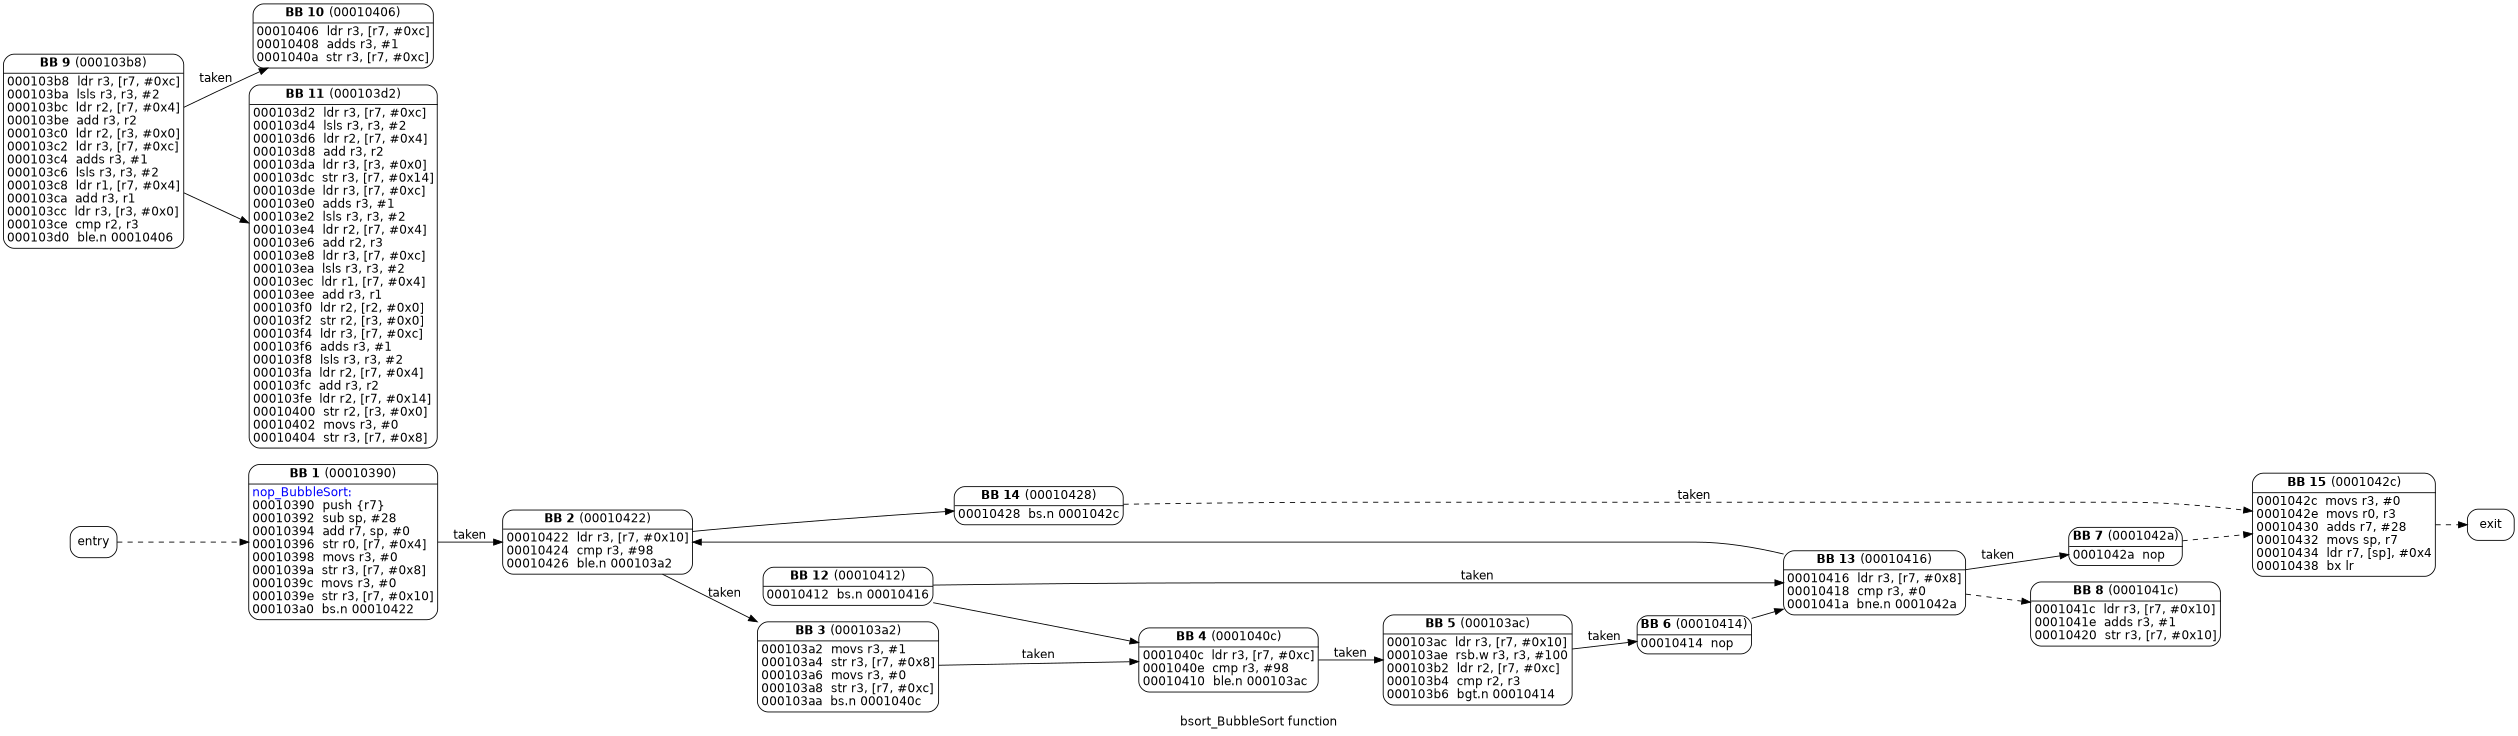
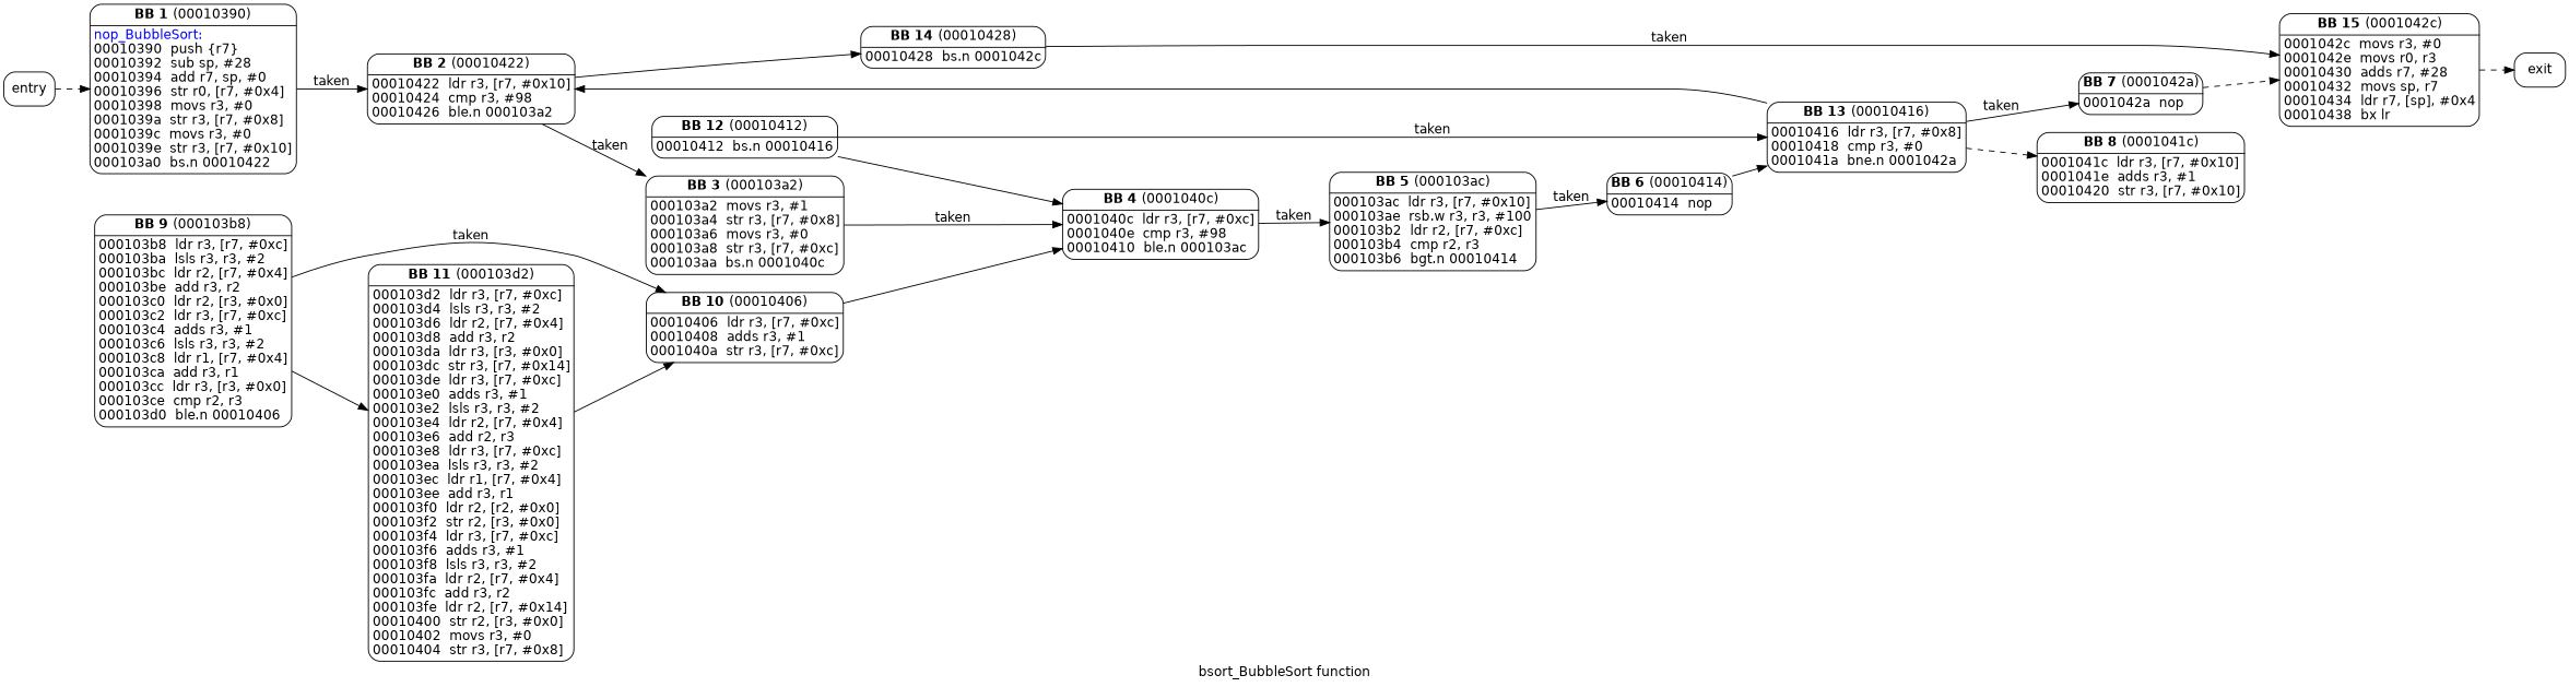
  digraph {
    fontname="DejaVu Sans"
    label=<bsort_BubbleSort function>
    rankdir=LR
    node [fontname="DejaVu Sans" shape=Mrecord margin=0]
    edge [fontname="DejaVu Sans"]
    n1 [label=<entry> margin=""]
    n2 [label=<<TABLE BORDER="0"><TR><TD><B>BB 1</B> (00010390)</TD></TR><HR/><TR><TD ALIGN="LEFT"><FONT COLOR="blue">nop_BubbleSort:</FONT><BR ALIGN="left"/>00010390  push \{r7\}<BR ALIGN="left"/>00010392  sub sp, #28<BR ALIGN="left"/>00010394  add r7, sp, #0<BR ALIGN="left"/>00010396  str r0, [r7, #0x4]<BR ALIGN="left"/>00010398  movs r3, #0<BR ALIGN="left"/>0001039a  str r3, [r7, #0x8]<BR ALIGN="left"/>0001039c  movs r3, #0<BR ALIGN="left"/>0001039e  str r3, [r7, #0x10]<BR ALIGN="left"/>000103a0  bs.n 00010422<BR ALIGN="left"/></TD></TR></TABLE>>]
    n3 [label=<<TABLE BORDER="0"><TR><TD><B>BB 2</B> (00010422)</TD></TR><HR/><TR><TD ALIGN="LEFT">00010422  ldr r3, [r7, #0x10]<BR ALIGN="left"/>00010424  cmp r3, #98<BR ALIGN="left"/>00010426  ble.n 000103a2<BR ALIGN="left"/></TD></TR></TABLE>>]
    n4 [label=<<TABLE BORDER="0"><TR><TD><B>BB 3</B> (000103a2)</TD></TR><HR/><TR><TD ALIGN="LEFT">000103a2  movs r3, #1<BR ALIGN="left"/>000103a4  str r3, [r7, #0x8]<BR ALIGN="left"/>000103a6  movs r3, #0<BR ALIGN="left"/>000103a8  str r3, [r7, #0xc]<BR ALIGN="left"/>000103aa  bs.n 0001040c<BR ALIGN="left"/></TD></TR></TABLE>>]
    n5 [label=<<TABLE BORDER="0"><TR><TD><B>BB 14</B> (00010428)</TD></TR><HR/><TR><TD ALIGN="LEFT">00010428  bs.n 0001042c<BR ALIGN="left"/></TD></TR></TABLE>>]
    n6 [label=<<TABLE BORDER="0"><TR><TD><B>BB 4</B> (0001040c)</TD></TR><HR/><TR><TD ALIGN="LEFT">0001040c  ldr r3, [r7, #0xc]<BR ALIGN="left"/>0001040e  cmp r3, #98<BR ALIGN="left"/>00010410  ble.n 000103ac<BR ALIGN="left"/></TD></TR></TABLE>>]
    n7 [label=<<TABLE BORDER="0"><TR><TD><B>BB 15</B> (0001042c)</TD></TR><HR/><TR><TD ALIGN="LEFT">0001042c  movs r3, #0<BR ALIGN="left"/>0001042e  movs r0, r3<BR ALIGN="left"/>00010430  adds r7, #28<BR ALIGN="left"/>00010432  movs sp, r7<BR ALIGN="left"/>00010434  ldr r7, [sp], #0x4<BR ALIGN="left"/>00010438  bx lr<BR ALIGN="left"/></TD></TR></TABLE>>]
    n8 [label=<<TABLE BORDER="0"><TR><TD><B>BB 5</B> (000103ac)</TD></TR><HR/><TR><TD ALIGN="LEFT">000103ac  ldr r3, [r7, #0x10]<BR ALIGN="left"/>000103ae  rsb.w r3, r3, #100<BR ALIGN="left"/>000103b2  ldr r2, [r7, #0xc]<BR ALIGN="left"/>000103b4  cmp r2, r3<BR ALIGN="left"/>000103b6  bgt.n 00010414<BR ALIGN="left"/></TD></TR></TABLE>>]
    n9 [label=<<TABLE BORDER="0"><TR><TD><B>BB 6</B> (00010414)</TD></TR><HR/><TR><TD ALIGN="LEFT">00010414  nop<BR ALIGN="left"/></TD></TR></TABLE>>]
    n10 [label=<<TABLE BORDER="0"><TR><TD><B>BB 12</B> (00010412)</TD></TR><HR/><TR><TD ALIGN="LEFT">00010412  bs.n 00010416<BR ALIGN="left"/></TD></TR></TABLE>>]
    n11 [label=<<TABLE BORDER="0"><TR><TD><B>BB 13</B> (00010416)</TD></TR><HR/><TR><TD ALIGN="LEFT">00010416  ldr r3, [r7, #0x8]<BR ALIGN="left"/>00010418  cmp r3, #0<BR ALIGN="left"/>0001041a  bne.n 0001042a<BR ALIGN="left"/></TD></TR></TABLE>>]
    n12 [label=<<TABLE BORDER="0"><TR><TD><B>BB 9</B> (000103b8)</TD></TR><HR/><TR><TD ALIGN="LEFT">000103b8  ldr r3, [r7, #0xc]<BR ALIGN="left"/>000103ba  lsls r3, r3, #2<BR ALIGN="left"/>000103bc  ldr r2, [r7, #0x4]<BR ALIGN="left"/>000103be  add r3, r2<BR ALIGN="left"/>000103c0  ldr r2, [r3, #0x0]<BR ALIGN="left"/>000103c2  ldr r3, [r7, #0xc]<BR ALIGN="left"/>000103c4  adds r3, #1<BR ALIGN="left"/>000103c6  lsls r3, r3, #2<BR ALIGN="left"/>000103c8  ldr r1, [r7, #0x4]<BR ALIGN="left"/>000103ca  add r3, r1<BR ALIGN="left"/>000103cc  ldr r3, [r3, #0x0]<BR ALIGN="left"/>000103ce  cmp r2, r3<BR ALIGN="left"/>000103d0  ble.n 00010406<BR ALIGN="left"/></TD></TR></TABLE>>]
    n13 [label=<<TABLE BORDER="0"><TR><TD><B>BB 10</B> (00010406)</TD></TR><HR/><TR><TD ALIGN="LEFT">00010406  ldr r3, [r7, #0xc]<BR ALIGN="left"/>00010408  adds r3, #1<BR ALIGN="left"/>0001040a  str r3, [r7, #0xc]<BR ALIGN="left"/></TD></TR></TABLE>>]
    n14 [label=<<TABLE BORDER="0"><TR><TD><B>BB 11</B> (000103d2)</TD></TR><HR/><TR><TD ALIGN="LEFT">000103d2  ldr r3, [r7, #0xc]<BR ALIGN="left"/>000103d4  lsls r3, r3, #2<BR ALIGN="left"/>000103d6  ldr r2, [r7, #0x4]<BR ALIGN="left"/>000103d8  add r3, r2<BR ALIGN="left"/>000103da  ldr r3, [r3, #0x0]<BR ALIGN="left"/>000103dc  str r3, [r7, #0x14]<BR ALIGN="left"/>000103de  ldr r3, [r7, #0xc]<BR ALIGN="left"/>000103e0  adds r3, #1<BR ALIGN="left"/>000103e2  lsls r3, r3, #2<BR ALIGN="left"/>000103e4  ldr r2, [r7, #0x4]<BR ALIGN="left"/>000103e6  add r2, r3<BR ALIGN="left"/>000103e8  ldr r3, [r7, #0xc]<BR ALIGN="left"/>000103ea  lsls r3, r3, #2<BR ALIGN="left"/>000103ec  ldr r1, [r7, #0x4]<BR ALIGN="left"/>000103ee  add r3, r1<BR ALIGN="left"/>000103f0  ldr r2, [r2, #0x0]<BR ALIGN="left"/>000103f2  str r2, [r3, #0x0]<BR ALIGN="left"/>000103f4  ldr r3, [r7, #0xc]<BR ALIGN="left"/>000103f6  adds r3, #1<BR ALIGN="left"/>000103f8  lsls r3, r3, #2<BR ALIGN="left"/>000103fa  ldr r2, [r7, #0x4]<BR ALIGN="left"/>000103fc  add r3, r2<BR ALIGN="left"/>000103fe  ldr r2, [r7, #0x14]<BR ALIGN="left"/>00010400  str r2, [r3, #0x0]<BR ALIGN="left"/>00010402  movs r3, #0<BR ALIGN="left"/>00010404  str r3, [r7, #0x8]<BR ALIGN="left"/></TD></TR></TABLE>>]
    n15 [label=<<TABLE BORDER="0"><TR><TD><B>BB 7</B> (0001042a)</TD></TR><HR/><TR><TD ALIGN="LEFT">0001042a  nop<BR ALIGN="left"/></TD></TR></TABLE>>]
    n16 [label=<<TABLE BORDER="0"><TR><TD><B>BB 8</B> (0001041c)</TD></TR><HR/><TR><TD ALIGN="LEFT">0001041c  ldr r3, [r7, #0x10]<BR ALIGN="left"/>0001041e  adds r3, #1<BR ALIGN="left"/>00010420  str r3, [r7, #0x10]<BR ALIGN="left"/></TD></TR></TABLE>>]
    n17 [label=<exit> margin=""]
    n1 -> n2 [style=dashed]
    n2 -> n3 [label=<taken>]
    n3 -> n4 [label=<taken>]
    n3 -> n5
    n4 -> n6 [label=<taken>]
-   n5 -> n7 [label=<taken> style=dashed]
+   n5 -> n7 [label=<taken>]
    n6 -> n8 [label=<taken>]
    n7 -> n17 [style=dashed]
    n8 -> n9 [label=<taken>]
    n9 -> n11
    n10 -> n6
    n10 -> n11 [label=<taken>]
    n11 -> n3
    n11 -> n15 [label=<taken>]
    n11 -> n16 [style=dashed]
    n12 -> n13 [label=<taken>]
    n12 -> n14
+   n13 -> n6
+   n14 -> n13
    n15 -> n7 [style=dashed]
  }
